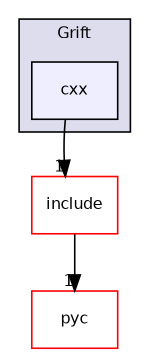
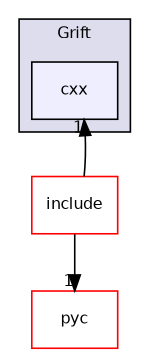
  digraph {
    compound=true
    node [fillcolor=white fontname=Helvetica fontsize=10 shape=box style=filled color=red]
    edge [headlabel=1 labeldistance=1.5 labelfontname=Helvetica labelfontsize=10]
    n1 [fillcolor="#eeeeff" label=cxx pencolor=black color=""]
    n2 [label=include]
    n3 [label=pyc]
    subgraph cluster_1 {
      bgcolor="#ddddee"
      fontname=Helvetica
      fontsize=10
      label=Grift
      pencolor=black
      n1
    }
-   n1 -> n2
+   n2 -> n1
    n2 -> n3
  }
